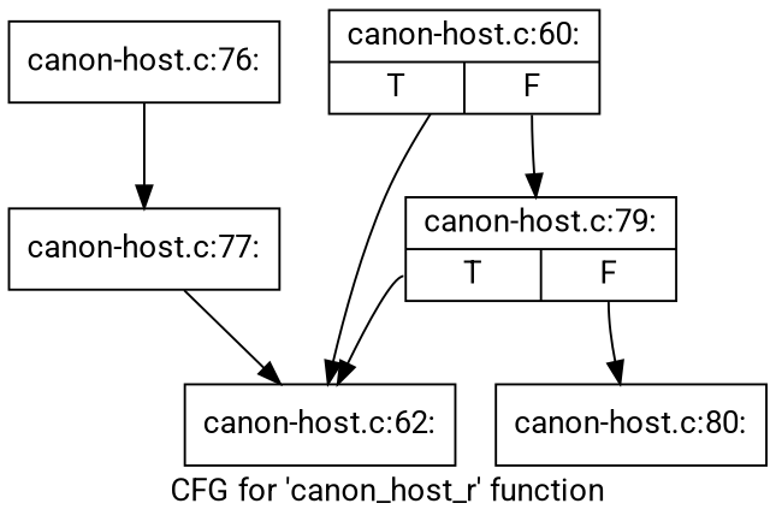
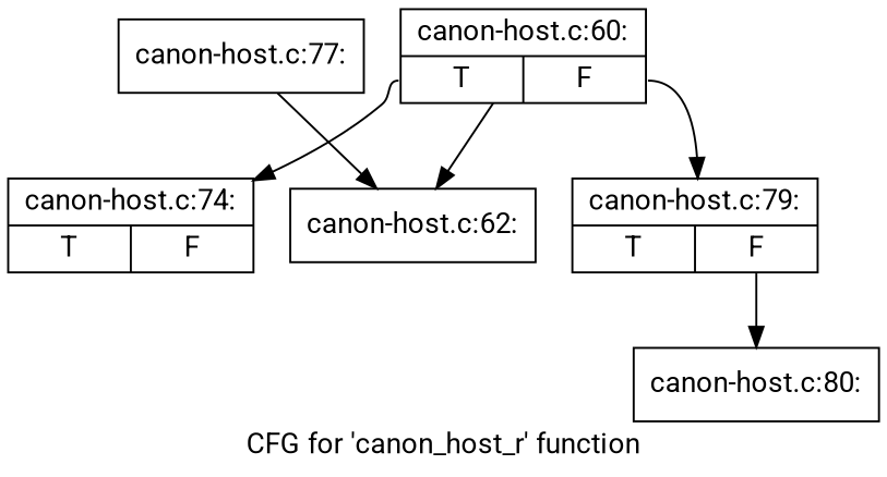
  digraph {
    fontname=Roboto
    label="CFG for 'canon_host_r' function"
    node [fontname=Roboto shape=record]
    edge [fontname=Roboto]
    n1 [label="{canon-host.c:60:|{<s0>T|<s1>F}}"]
+   n2 [label="{canon-host.c:74:|{<s0>T|<s1>F}}"]
    n3 [label="{canon-host.c:79:|{<s0>T|<s1>F}}"]
    n4 [label="{canon-host.c:62:}"]
    n5 [label="{canon-host.c:80:}"]
-   n6 [label="{canon-host.c:76:}"]
    n7 [label="{canon-host.c:77:}"]
+   n1 -> n2 [tailport=s0]
    n1 -> n3 [tailport=s1]
    n1 -> n4
-   n3 -> n4 [tailport=s0]
    n3 -> n5 [tailport=s1]
-   n6 -> n7
    n7 -> n4
  }
